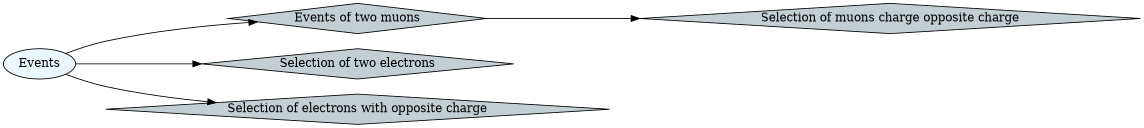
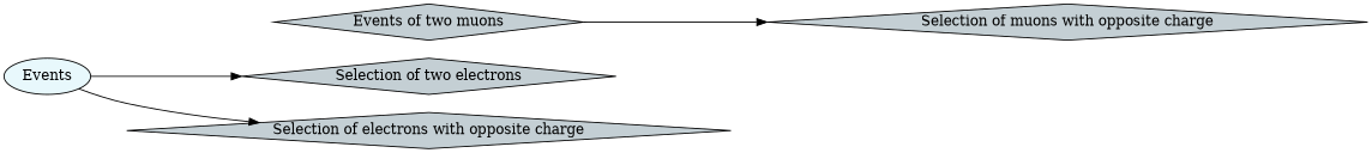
  digraph {
    rankdir=LR
    node [fillcolor="#c4cfd4" shape=diamond style=filled]
    n1 [label="Events of two muons"]
-   n2 [label="Selection of muons charge opposite charge"]
+   n2 [label="Selection of muons with opposite charge"]
    n3 [fillcolor="#e8f8fc" label=Events shape=oval]
    n4 [label="Selection of two electrons"]
    n5 [label="Selection of electrons with opposite charge"]
    n1 -> n2
-   n3 -> n1
    n3 -> n4
    n3 -> n5
  }
